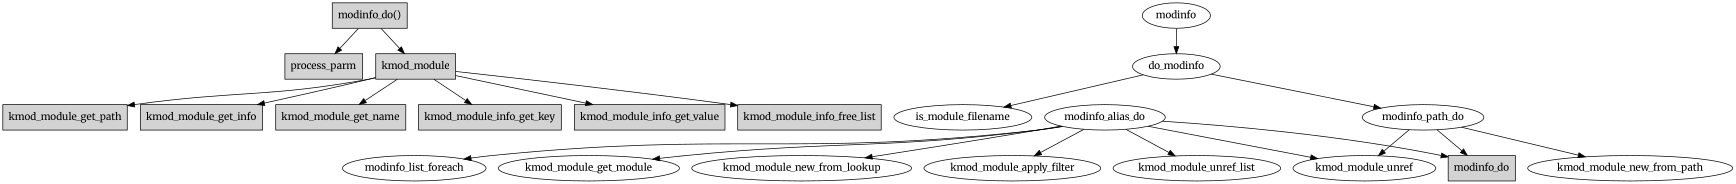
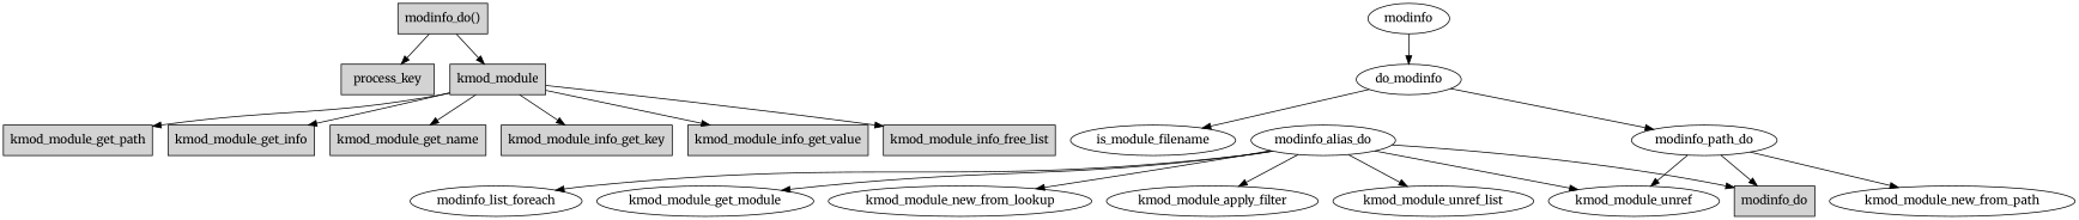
  digraph {
    fontname=Merriweather
    node [fontname=Merriweather]
    edge [fontname=Merriweather]
    "modinfo_do()" [gradientangle=90 shape=box style=filled]
-   process_parm [gradientangle=90 shape=box style=filled]
+   process_parm [gradientangle=90 shape=box style=filled label=process_key]
    kmod_module [gradientangle=90 shape=box style=filled]
    kmod_module_get_path [gradientangle=90 shape=box style=filled]
    kmod_module_get_info [gradientangle=90 shape=box style=filled]
    kmod_module_get_name [gradientangle=90 shape=box style=filled]
    kmod_module_info_get_key [gradientangle=90 shape=box style=filled]
    kmod_module_info_get_value [gradientangle=90 shape=box style=filled]
    kmod_module_info_free_list [gradientangle=90 shape=box style=filled]
    modinfo_do [gradientangle=90 shape=box style=filled]
    modinfo
    do_modinfo
    is_module_filename
    modinfo_path_do
    kmod_module_new_from_path
    kmod_module_unref
    modinfo_alias_do
    kmod_module_new_from_lookup
    kmod_module_apply_filter
    kmod_module_unref_list
    n21 [label=modinfo_list_foreach]
    kmod_module_get_module
    subgraph sub_1 {
      "modinfo_do()"
      process_parm
      kmod_module
      kmod_module_get_path
      kmod_module_get_info
      kmod_module_get_name
      kmod_module_info_get_key
      kmod_module_info_get_value
      kmod_module_info_free_list
      modinfo_do
    }
    "modinfo_do()" -> process_parm
    "modinfo_do()" -> kmod_module
    kmod_module -> kmod_module_get_path
    kmod_module -> kmod_module_get_info
    kmod_module -> kmod_module_get_name
    kmod_module -> kmod_module_info_get_key
    kmod_module -> kmod_module_info_get_value
    kmod_module -> kmod_module_info_free_list
    modinfo -> do_modinfo
    do_modinfo -> is_module_filename
    do_modinfo -> modinfo_path_do
    modinfo_path_do -> modinfo_do
    modinfo_path_do -> kmod_module_new_from_path
    modinfo_path_do -> kmod_module_unref
    modinfo_alias_do -> modinfo_do
    modinfo_alias_do -> kmod_module_unref
    modinfo_alias_do -> kmod_module_new_from_lookup
    modinfo_alias_do -> kmod_module_apply_filter
    modinfo_alias_do -> kmod_module_unref_list
    modinfo_alias_do -> n21
    modinfo_alias_do -> kmod_module_get_module
  }
